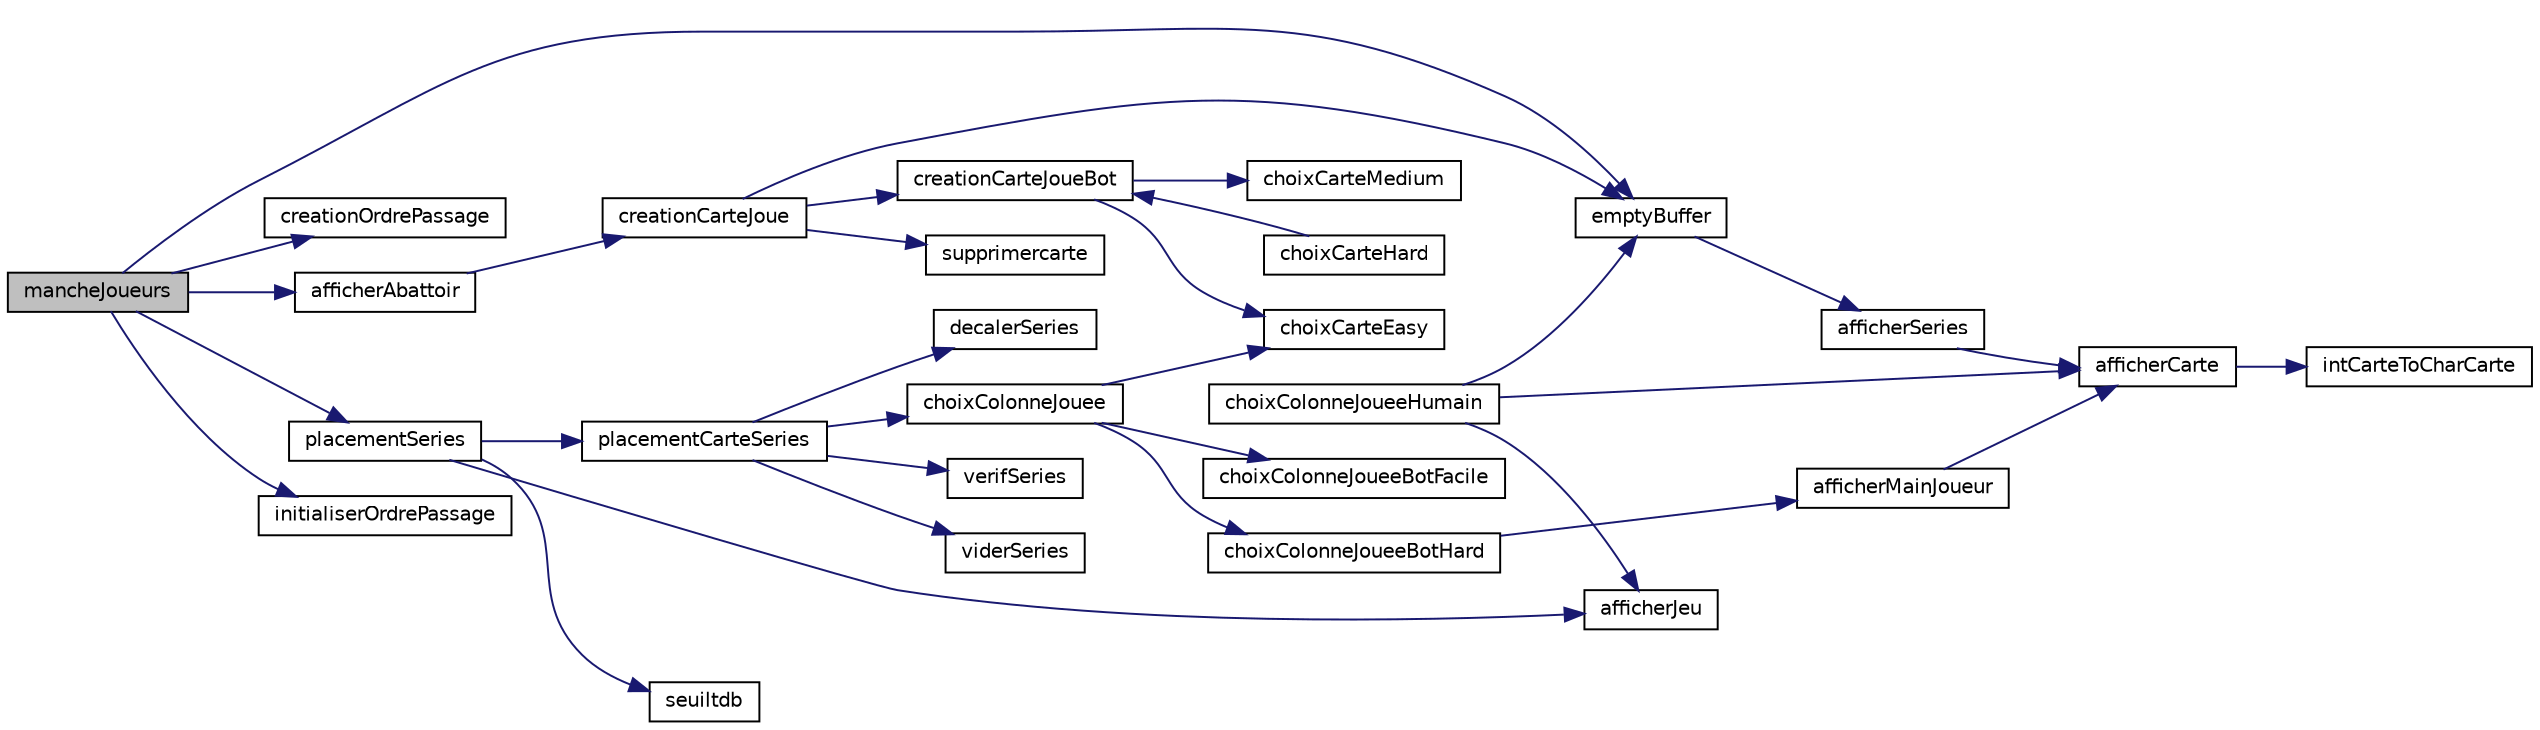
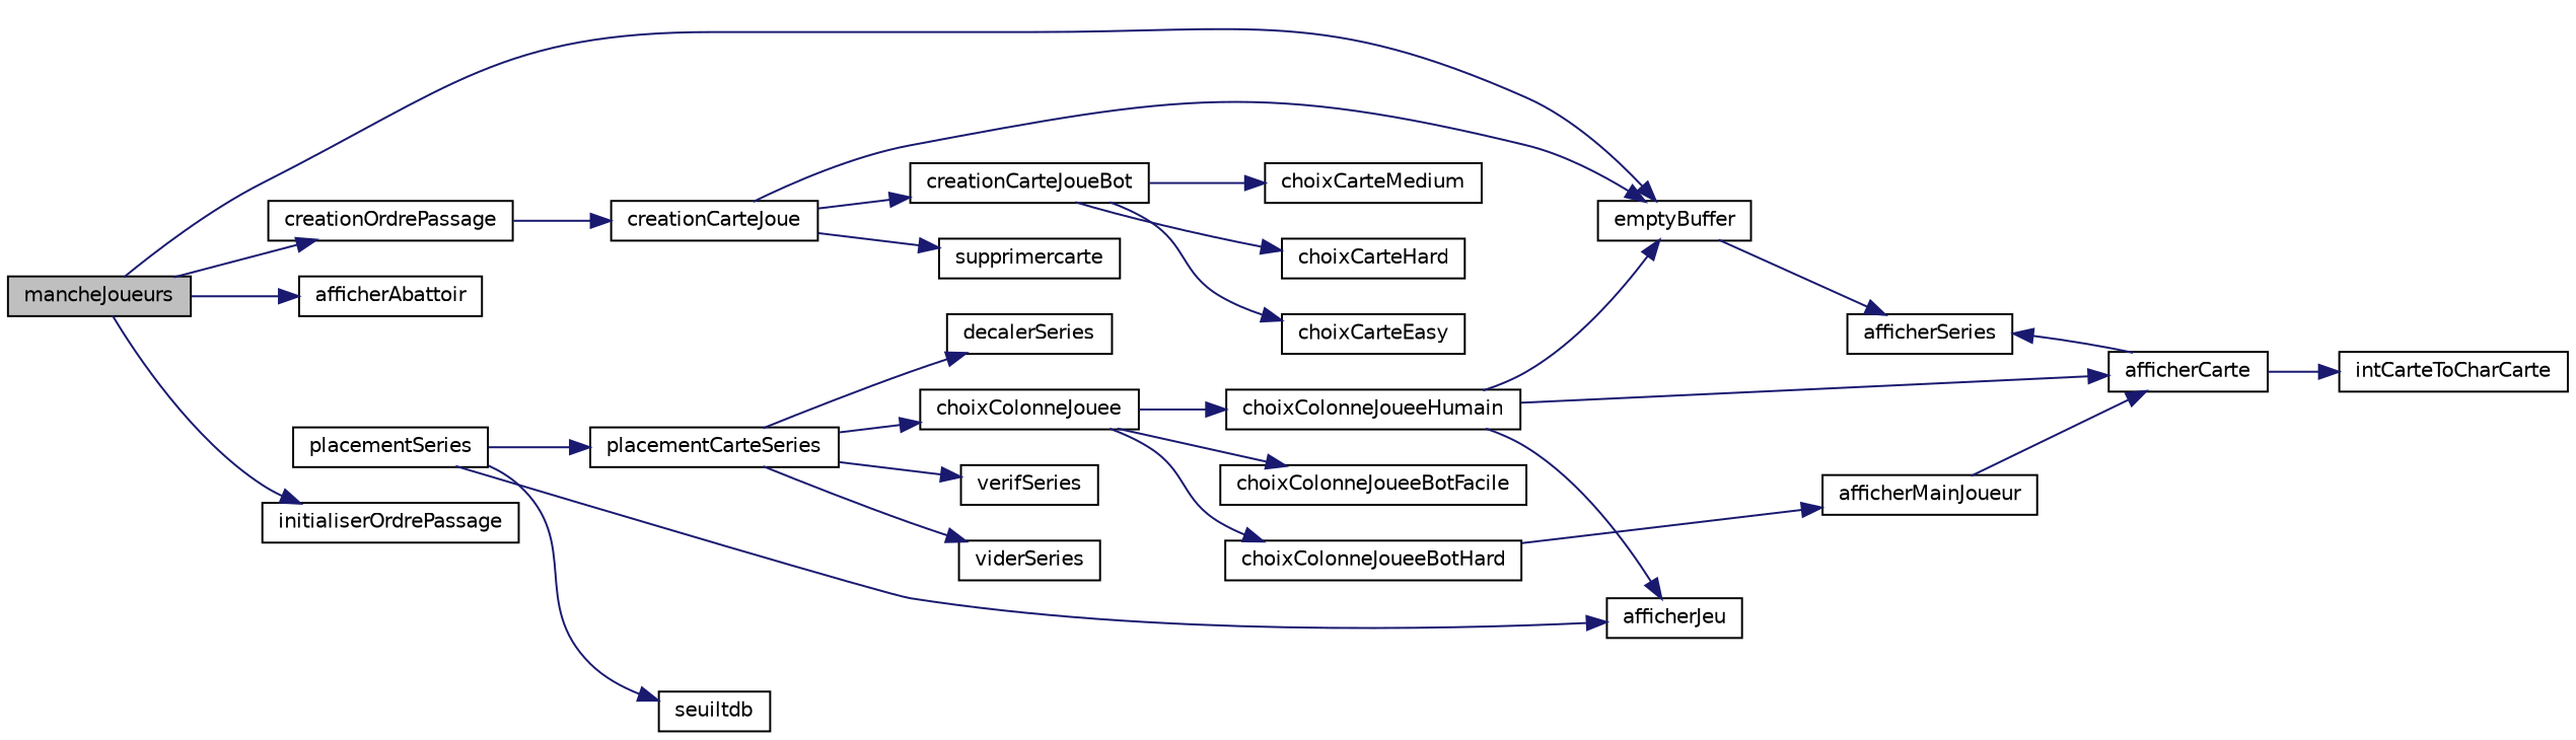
  digraph {
    rankdir=LR
    node [color=black fillcolor=white fontname=Helvetica fontsize=10 shape=record style=filled]
    edge [color=midnightblue fontname=Helvetica fontsize=10 labelfontname=Helvetica labelfontsize=10 style=solid]
    n1 [fillcolor=grey75 fontcolor=black height=0.2 label=mancheJoueurs width=0.4]
    n2 [height=0.2 label=afficherAbattoir width=0.4]
    n3 [height=0.2 label=creationOrdrePassage width=0.4]
    n4 [height=0.2 label=initialiserOrdrePassage width=0.4]
    n5 [height=0.2 label=placementSeries width=0.4]
    n6 [height=0.2 label=emptyBuffer width=0.4]
    n7 [height=0.2 label=afficherJeu width=0.4]
    n8 [height=0.2 label=creationCarteJoue width=0.4]
    n9 [height=0.2 label=placementCarteSeries width=0.4]
    n10 [height=0.2 label=seuiltdb width=0.4]
    n11 [height=0.2 label=afficherSeries width=0.4]
    n12 [height=0.2 label=afficherCarte width=0.4]
    n13 [height=0.2 label=intCarteToCharCarte width=0.4]
    n14 [height=0.2 label=creationCarteJoueBot width=0.4]
    n15 [height=0.2 label=supprimercarte width=0.4]
    n16 [height=0.2 label=afficherMainJoueur width=0.4]
    n17 [height=0.2 label=choixCarteEasy width=0.4]
    n18 [height=0.2 label=choixCarteHard width=0.4]
    n19 [height=0.2 label=choixCarteMedium width=0.4]
    n20 [height=0.2 label=choixColonneJouee width=0.4]
    n21 [height=0.2 label=decalerSeries width=0.4]
    n22 [height=0.2 label=verifSeries width=0.4]
    n23 [height=0.2 label=viderSeries width=0.4]
    n24 [height=0.2 label=choixColonneJoueeBotFacile width=0.4]
    n25 [height=0.2 label=choixColonneJoueeBotHard width=0.4]
    n26 [height=0.2 label=choixColonneJoueeHumain width=0.4]
    n1 -> n2
    n1 -> n3
    n1 -> n4
-   n1 -> n5
    n1 -> n6
-   n2 -> n8
+   n3 -> n8
    n5 -> n7
    n5 -> n9
    n5 -> n10
    n6 -> n11
    n8 -> n6
    n8 -> n14
    n8 -> n15
    n9 -> n20
    n9 -> n21
    n9 -> n22
    n9 -> n23
-   n11 -> n12
+   n12 -> n11
    n12 -> n13
    n14 -> n17
-   n18 -> n14
+   n14 -> n18
    n14 -> n19
    n16 -> n12
    n20 -> n24
    n20 -> n25
-   n20 -> n17
+   n20 -> n26
    n25 -> n16
    n26 -> n6
    n26 -> n7
    n26 -> n12
  }
